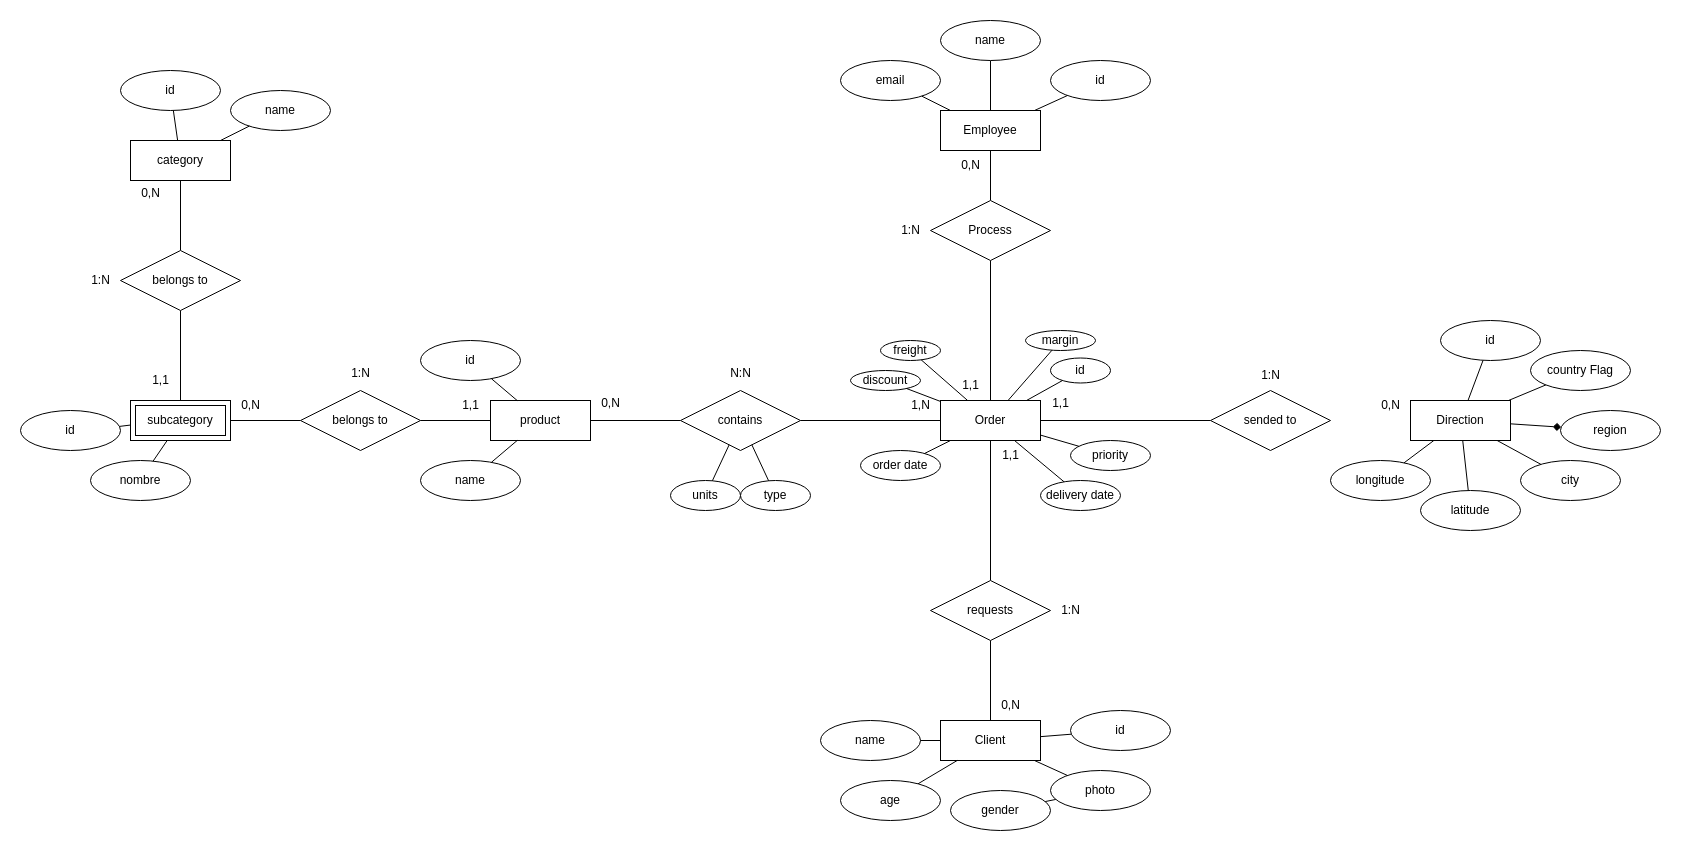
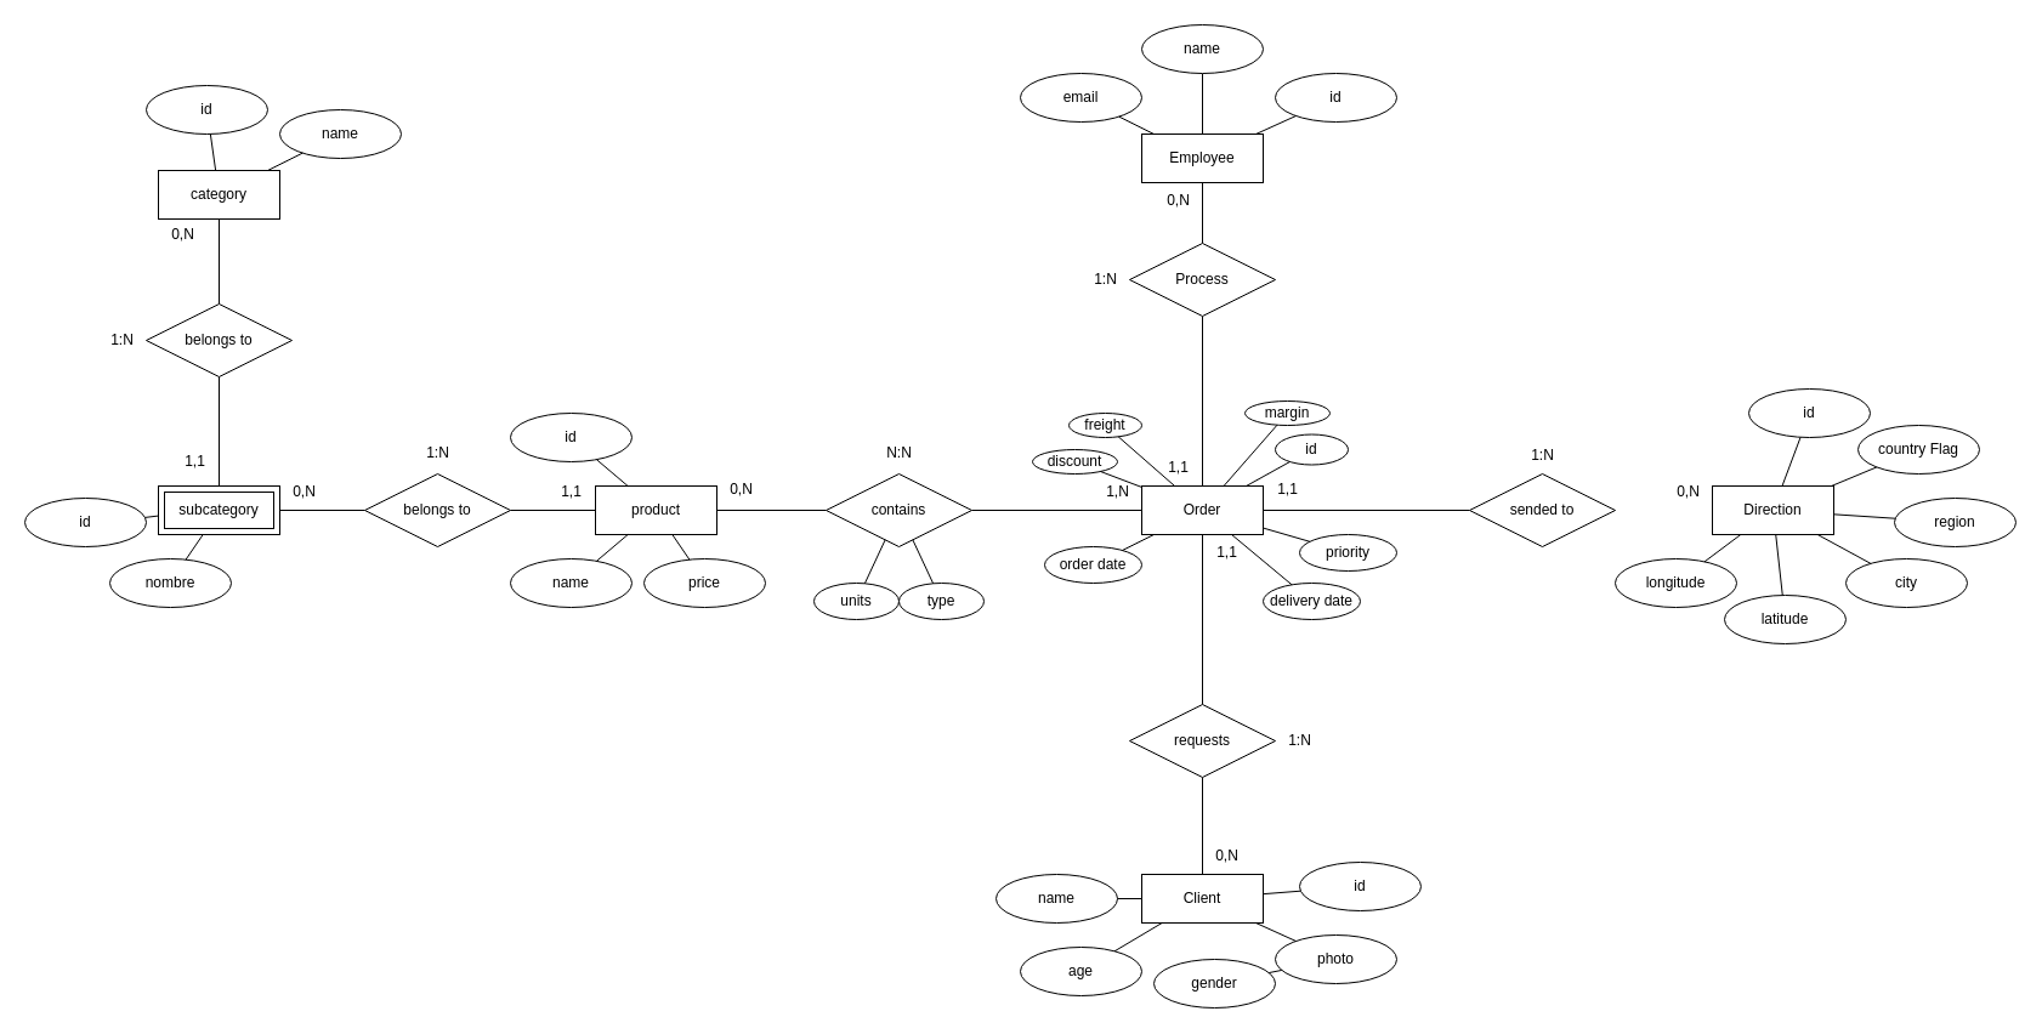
  <mxCell id="0" />
  <mxCell id="1" parent="0" />
  <mxCell id="2" style="edgeStyle=orthogonalEdgeStyle;rounded=0;orthogonalLoop=1;jettySize=auto;html=1;endArrow=none;endFill=0;" parent="1" source="4" target="20" edge="1"><mxGeometry relative="1" as="geometry" /></mxCell>
  <mxCell id="3" style="edgeStyle=orthogonalEdgeStyle;rounded=0;orthogonalLoop=1;jettySize=auto;html=1;endArrow=none;endFill=0;" parent="1" source="4" target="25" edge="1"><mxGeometry relative="1" as="geometry" /></mxCell>
  <mxCell id="4" value="Order" style="whiteSpace=wrap;html=1;align=center;" parent="1" vertex="1"><mxGeometry x="940" y="400" width="100" height="40" as="geometry" /></mxCell>
  <mxCell id="5" style="edgeStyle=orthogonalEdgeStyle;rounded=0;orthogonalLoop=1;jettySize=auto;html=1;endArrow=none;endFill=0;" parent="1" source="6" target="16" edge="1"><mxGeometry relative="1" as="geometry" /></mxCell>
  <mxCell id="6" value="product" style="whiteSpace=wrap;html=1;align=center;" parent="1" vertex="1"><mxGeometry x="490" y="400" width="100" height="40" as="geometry" /></mxCell>
  <mxCell id="7" style="edgeStyle=orthogonalEdgeStyle;rounded=0;orthogonalLoop=1;jettySize=auto;html=1;endArrow=none;endFill=0;" parent="1" source="8" target="24" edge="1"><mxGeometry relative="1" as="geometry" /></mxCell>
  <mxCell id="8" value="Client" style="whiteSpace=wrap;html=1;align=center;" parent="1" vertex="1"><mxGeometry x="940" y="720" width="100" height="40" as="geometry" /></mxCell>
  <mxCell id="9" style="edgeStyle=orthogonalEdgeStyle;rounded=0;orthogonalLoop=1;jettySize=auto;html=1;endArrow=none;endFill=0;" parent="1" source="10" target="22" edge="1"><mxGeometry relative="1" as="geometry" /></mxCell>
  <mxCell id="10" value="Employee" style="whiteSpace=wrap;html=1;align=center;" parent="1" vertex="1"><mxGeometry x="940" y="110" width="100" height="40" as="geometry" /></mxCell>
  <mxCell id="11" value="Direction" style="whiteSpace=wrap;html=1;align=center;" parent="1" vertex="1"><mxGeometry x="1410" y="400" width="100" height="40" as="geometry" /></mxCell>
  <mxCell id="12" value="category" style="whiteSpace=wrap;html=1;align=center;" parent="1" vertex="1"><mxGeometry x="130" y="140" width="100" height="40" as="geometry" /></mxCell>
  <mxCell id="13" style="edgeStyle=orthogonalEdgeStyle;rounded=0;orthogonalLoop=1;jettySize=auto;html=1;endArrow=none;endFill=0;" parent="1" source="14" target="18" edge="1"><mxGeometry relative="1" as="geometry" /></mxCell>
  <mxCell id="14" value="subcategory" style="shape=ext;margin=3;double=1;whiteSpace=wrap;html=1;align=center;" parent="1" vertex="1"><mxGeometry x="130" y="400" width="100" height="40" as="geometry" /></mxCell>
  <mxCell id="15" style="edgeStyle=orthogonalEdgeStyle;rounded=0;orthogonalLoop=1;jettySize=auto;html=1;endArrow=none;endFill=0;" parent="1" source="16" target="14" edge="1"><mxGeometry relative="1" as="geometry" /></mxCell>
  <mxCell id="16" value="belongs to" style="shape=rhombus;perimeter=rhombusPerimeter;whiteSpace=wrap;html=1;align=center;" parent="1" vertex="1"><mxGeometry x="300" y="390" width="120" height="60" as="geometry" /></mxCell>
  <mxCell id="17" style="edgeStyle=orthogonalEdgeStyle;rounded=0;orthogonalLoop=1;jettySize=auto;html=1;endArrow=none;endFill=0;" parent="1" source="18" target="12" edge="1"><mxGeometry relative="1" as="geometry" /></mxCell>
  <mxCell id="18" value="belongs to" style="shape=rhombus;perimeter=rhombusPerimeter;whiteSpace=wrap;html=1;align=center;" parent="1" vertex="1"><mxGeometry x="120" y="250" width="120" height="60" as="geometry" /></mxCell>
  <mxCell id="19" style="edgeStyle=orthogonalEdgeStyle;rounded=0;orthogonalLoop=1;jettySize=auto;html=1;endArrow=none;endFill=0;" parent="1" source="20" target="6" edge="1"><mxGeometry relative="1" as="geometry" /></mxCell>
  <mxCell id="20" value="contains" style="shape=rhombus;perimeter=rhombusPerimeter;whiteSpace=wrap;html=1;align=center;" parent="1" vertex="1"><mxGeometry x="680" y="390" width="120" height="60" as="geometry" /></mxCell>
  <mxCell id="21" style="edgeStyle=orthogonalEdgeStyle;rounded=0;orthogonalLoop=1;jettySize=auto;html=1;endArrow=none;endFill=0;" parent="1" source="22" target="4" edge="1"><mxGeometry relative="1" as="geometry" /></mxCell>
  <mxCell id="22" value="Process" style="shape=rhombus;perimeter=rhombusPerimeter;whiteSpace=wrap;html=1;align=center;" parent="1" vertex="1"><mxGeometry x="930" y="200" width="120" height="60" as="geometry" /></mxCell>
  <mxCell id="23" style="edgeStyle=orthogonalEdgeStyle;rounded=0;orthogonalLoop=1;jettySize=auto;html=1;endArrow=none;endFill=0;" parent="1" source="24" target="4" edge="1"><mxGeometry relative="1" as="geometry" /></mxCell>
  <mxCell id="24" value="requests" style="shape=rhombus;perimeter=rhombusPerimeter;whiteSpace=wrap;html=1;align=center;" parent="1" vertex="1"><mxGeometry x="930" y="580" width="120" height="60" as="geometry" /></mxCell>
  <mxCell id="25" value="sended to" style="shape=rhombus;perimeter=rhombusPerimeter;whiteSpace=wrap;html=1;align=center;" parent="1" vertex="1"><mxGeometry x="1210" y="390" width="120" height="60" as="geometry" /></mxCell>
  <mxCell id="26" value="id" style="ellipse;whiteSpace=wrap;html=1;align=center;" parent="1" vertex="1"><mxGeometry x="1050" y="357.5" width="60" height="25" as="geometry" /></mxCell>
  <mxCell id="27" value="units" style="ellipse;whiteSpace=wrap;html=1;align=center;" parent="1" vertex="1"><mxGeometry x="670" y="480" width="70" height="30" as="geometry" /></mxCell>
  <mxCell id="28" value="type" style="ellipse;whiteSpace=wrap;html=1;align=center;" parent="1" vertex="1"><mxGeometry x="740" y="480" width="70" height="30" as="geometry" /></mxCell>
  <mxCell id="29" value="priority" style="ellipse;whiteSpace=wrap;html=1;align=center;" parent="1" vertex="1"><mxGeometry x="1070" y="440" width="80" height="30" as="geometry" /></mxCell>
  <mxCell id="30" value="delivery date" style="ellipse;whiteSpace=wrap;html=1;align=center;" parent="1" vertex="1"><mxGeometry x="1040" y="480" width="80" height="30" as="geometry" /></mxCell>
  <mxCell id="31" value="order date" style="ellipse;whiteSpace=wrap;html=1;align=center;" parent="1" vertex="1"><mxGeometry x="860" y="450" width="80" height="30" as="geometry" /></mxCell>
  <mxCell id="32" value="discount" style="ellipse;whiteSpace=wrap;html=1;align=center;" parent="1" vertex="1"><mxGeometry x="850" y="370" width="70" height="20" as="geometry" /></mxCell>
  <mxCell id="33" value="freight" style="ellipse;whiteSpace=wrap;html=1;align=center;" parent="1" vertex="1"><mxGeometry x="880" y="340" width="60" height="20" as="geometry" /></mxCell>
  <mxCell id="34" value="margin" style="ellipse;whiteSpace=wrap;html=1;align=center;" parent="1" vertex="1"><mxGeometry x="1025" y="330" width="70" height="20" as="geometry" /></mxCell>
  <mxCell id="35" value="" style="endArrow=none;html=1;rounded=0;" parent="1" source="4" target="26" edge="1"><mxGeometry relative="1" as="geometry"><mxPoint x="840" y="340" as="sourcePoint" /><mxPoint x="1000" y="340" as="targetPoint" /></mxGeometry></mxCell>
  <mxCell id="36" value="" style="endArrow=none;html=1;rounded=0;" parent="1" source="4" target="34" edge="1"><mxGeometry relative="1" as="geometry"><mxPoint x="1037" y="410" as="sourcePoint" /><mxPoint x="1100" y="376" as="targetPoint" /></mxGeometry></mxCell>
  <mxCell id="37" value="" style="endArrow=none;html=1;rounded=0;" parent="1" source="31" target="4" edge="1"><mxGeometry relative="1" as="geometry"><mxPoint x="1047" y="420" as="sourcePoint" /><mxPoint x="1110" y="386" as="targetPoint" /></mxGeometry></mxCell>
  <mxCell id="38" value="" style="endArrow=none;html=1;rounded=0;" parent="1" source="4" target="29" edge="1"><mxGeometry relative="1" as="geometry"><mxPoint x="1057" y="430" as="sourcePoint" /><mxPoint x="1120" y="396" as="targetPoint" /></mxGeometry></mxCell>
  <mxCell id="39" value="" style="endArrow=none;html=1;rounded=0;" parent="1" source="4" target="30" edge="1"><mxGeometry relative="1" as="geometry"><mxPoint x="1067" y="440" as="sourcePoint" /><mxPoint x="1130" y="406" as="targetPoint" /></mxGeometry></mxCell>
  <mxCell id="40" value="" style="endArrow=none;html=1;rounded=0;" parent="1" source="20" target="28" edge="1"><mxGeometry relative="1" as="geometry"><mxPoint x="1077" y="450" as="sourcePoint" /><mxPoint x="1140" y="416" as="targetPoint" /></mxGeometry></mxCell>
  <mxCell id="41" value="" style="endArrow=none;html=1;rounded=0;" parent="1" source="20" target="27" edge="1"><mxGeometry relative="1" as="geometry"><mxPoint x="1087" y="460" as="sourcePoint" /><mxPoint x="1150" y="426" as="targetPoint" /></mxGeometry></mxCell>
  <mxCell id="42" value="" style="endArrow=none;html=1;rounded=0;" parent="1" source="4" target="32" edge="1"><mxGeometry relative="1" as="geometry"><mxPoint x="1097" y="470" as="sourcePoint" /><mxPoint x="1160" y="436" as="targetPoint" /></mxGeometry></mxCell>
  <mxCell id="43" value="" style="endArrow=none;html=1;rounded=0;" parent="1" source="4" target="33" edge="1"><mxGeometry relative="1" as="geometry"><mxPoint x="1107" y="480" as="sourcePoint" /><mxPoint x="1170" y="446" as="targetPoint" /></mxGeometry></mxCell>
  <mxCell id="44" value="id" style="ellipse;whiteSpace=wrap;html=1;align=center;" parent="1" vertex="1"><mxGeometry x="1050" y="60" width="100" height="40" as="geometry" /></mxCell>
  <mxCell id="45" value="" style="endArrow=none;html=1;rounded=0;" parent="1" source="10" target="44" edge="1"><mxGeometry relative="1" as="geometry"><mxPoint x="1080" y="170" as="sourcePoint" /><mxPoint x="1240" y="170" as="targetPoint" /></mxGeometry></mxCell>
  <mxCell id="46" value="" style="endArrow=none;html=1;rounded=0;" parent="1" source="49" target="10" edge="1"><mxGeometry relative="1" as="geometry"><mxPoint x="1050" y="135" as="sourcePoint" /><mxPoint x="990" y="130" as="targetPoint" /></mxGeometry></mxCell>
  <mxCell id="47" value="" style="endArrow=none;html=1;rounded=0;" parent="1" source="48" target="10" edge="1"><mxGeometry relative="1" as="geometry"><mxPoint x="1060" y="145" as="sourcePoint" /><mxPoint x="1152" y="135" as="targetPoint" /></mxGeometry></mxCell>
  <mxCell id="48" value="name" style="ellipse;whiteSpace=wrap;html=1;align=center;" parent="1" vertex="1"><mxGeometry x="940" y="20" width="100" height="40" as="geometry" /></mxCell>
  <mxCell id="49" value="email" style="ellipse;whiteSpace=wrap;html=1;align=center;" parent="1" vertex="1"><mxGeometry x="840" y="60" width="100" height="40" as="geometry" /></mxCell>
  <mxCell id="50" value="id" style="ellipse;whiteSpace=wrap;html=1;align=center;" parent="1" vertex="1"><mxGeometry x="1070" y="710" width="100" height="40" as="geometry" /></mxCell>
  <mxCell id="51" value="photo" style="ellipse;whiteSpace=wrap;html=1;align=center;" parent="1" vertex="1"><mxGeometry x="1050" y="770" width="100" height="40" as="geometry" /></mxCell>
  <mxCell id="52" value="gender" style="ellipse;whiteSpace=wrap;html=1;align=center;" parent="1" vertex="1"><mxGeometry x="950" y="790" width="100" height="40" as="geometry" /></mxCell>
  <mxCell id="53" value="age" style="ellipse;whiteSpace=wrap;html=1;align=center;" parent="1" vertex="1"><mxGeometry x="840" y="780" width="100" height="40" as="geometry" /></mxCell>
  <mxCell id="54" value="name" style="ellipse;whiteSpace=wrap;html=1;align=center;" parent="1" vertex="1"><mxGeometry x="820" y="720" width="100" height="40" as="geometry" /></mxCell>
  <mxCell id="55" value="" style="endArrow=none;html=1;rounded=0;" parent="1" source="54" target="8" edge="1"><mxGeometry relative="1" as="geometry"><mxPoint x="710" y="660" as="sourcePoint" /><mxPoint x="870" y="660" as="targetPoint" /></mxGeometry></mxCell>
  <mxCell id="56" value="" style="endArrow=none;html=1;rounded=0;" parent="1" source="51" target="8" edge="1"><mxGeometry relative="1" as="geometry"><mxPoint x="927" y="763" as="sourcePoint" /><mxPoint x="950" y="758" as="targetPoint" /></mxGeometry></mxCell>
  <mxCell id="57" value="" style="endArrow=none;html=1;rounded=0;" parent="1" source="52" target="51" edge="1"><mxGeometry relative="1" as="geometry"><mxPoint x="937" y="773" as="sourcePoint" /><mxPoint x="960" y="768" as="targetPoint" /></mxGeometry></mxCell>
  <mxCell id="58" value="" style="endArrow=none;html=1;rounded=0;" parent="1" source="53" target="8" edge="1"><mxGeometry relative="1" as="geometry"><mxPoint x="947" y="783" as="sourcePoint" /><mxPoint x="970" y="778" as="targetPoint" /></mxGeometry></mxCell>
  <mxCell id="59" value="" style="endArrow=none;html=1;rounded=0;" parent="1" source="50" target="8" edge="1"><mxGeometry relative="1" as="geometry"><mxPoint x="957" y="793" as="sourcePoint" /><mxPoint x="980" y="788" as="targetPoint" /></mxGeometry></mxCell>
  <mxCell id="60" value="id" style="ellipse;whiteSpace=wrap;html=1;align=center;" parent="1" vertex="1"><mxGeometry x="1440" y="320" width="100" height="40" as="geometry" /></mxCell>
  <mxCell id="61" value="" style="endArrow=none;html=1;rounded=0;" parent="1" source="11" target="60" edge="1"><mxGeometry relative="1" as="geometry"><mxPoint x="1610" y="380" as="sourcePoint" /><mxPoint x="1470" y="480" as="targetPoint" /></mxGeometry></mxCell>
  <mxCell id="62" value="country Flag" style="ellipse;whiteSpace=wrap;html=1;align=center;" parent="1" vertex="1"><mxGeometry x="1530" y="350" width="100" height="40" as="geometry" /></mxCell>
  <mxCell id="63" value="" style="endArrow=none;html=1;rounded=0;" parent="1" source="11" target="62" edge="1"><mxGeometry relative="1" as="geometry"><mxPoint x="1620" y="390" as="sourcePoint" /><mxPoint x="1480" y="490" as="targetPoint" /></mxGeometry></mxCell>
  <mxCell id="64" value="region" style="ellipse;whiteSpace=wrap;html=1;align=center;" parent="1" vertex="1"><mxGeometry x="1560" y="410" width="100" height="40" as="geometry" /></mxCell>
- <mxCell id="65" value="" style="endArrow=diamond;html=1;rounded=0;" parent="1" source="11" target="64" edge="1"><mxGeometry relative="1" as="geometry"><mxPoint x="1630" y="400" as="sourcePoint" /><mxPoint x="1490" y="500" as="targetPoint" /></mxGeometry></mxCell>
+ <mxCell id="65" value="" style="endArrow=none;html=1;rounded=0;" parent="1" source="11" target="64" edge="1"><mxGeometry relative="1" as="geometry"><mxPoint x="1630" y="400" as="sourcePoint" /><mxPoint x="1490" y="500" as="targetPoint" /></mxGeometry></mxCell>
  <mxCell id="66" value="city" style="ellipse;whiteSpace=wrap;html=1;align=center;" parent="1" vertex="1"><mxGeometry x="1520" y="460" width="100" height="40" as="geometry" /></mxCell>
  <mxCell id="67" value="" style="endArrow=none;html=1;rounded=0;" parent="1" source="11" target="66" edge="1"><mxGeometry relative="1" as="geometry"><mxPoint x="1640" y="410" as="sourcePoint" /><mxPoint x="1500" y="510" as="targetPoint" /></mxGeometry></mxCell>
  <mxCell id="68" value="latitude" style="ellipse;whiteSpace=wrap;html=1;align=center;" parent="1" vertex="1"><mxGeometry x="1420" y="490" width="100" height="40" as="geometry" /></mxCell>
  <mxCell id="69" value="" style="endArrow=none;html=1;rounded=0;" parent="1" source="11" target="68" edge="1"><mxGeometry relative="1" as="geometry"><mxPoint x="1650" y="420" as="sourcePoint" /><mxPoint x="1510" y="520" as="targetPoint" /></mxGeometry></mxCell>
  <mxCell id="70" value="longitude" style="ellipse;whiteSpace=wrap;html=1;align=center;" parent="1" vertex="1"><mxGeometry x="1330" y="460" width="100" height="40" as="geometry" /></mxCell>
  <mxCell id="71" value="" style="endArrow=none;html=1;rounded=0;" parent="1" source="11" target="70" edge="1"><mxGeometry relative="1" as="geometry"><mxPoint x="1660" y="430" as="sourcePoint" /><mxPoint x="1520" y="530" as="targetPoint" /></mxGeometry></mxCell>
  <mxCell id="72" value="id" style="ellipse;whiteSpace=wrap;html=1;align=center;" parent="1" vertex="1"><mxGeometry x="120" y="70" width="100" height="40" as="geometry" /></mxCell>
  <mxCell id="73" value="name" style="ellipse;whiteSpace=wrap;html=1;align=center;" parent="1" vertex="1"><mxGeometry x="230" y="90" width="100" height="40" as="geometry" /></mxCell>
  <mxCell id="74" value="" style="endArrow=none;html=1;rounded=0;" parent="1" source="12" target="73" edge="1"><mxGeometry relative="1" as="geometry"><mxPoint x="390" y="270" as="sourcePoint" /><mxPoint x="550" y="270" as="targetPoint" /></mxGeometry></mxCell>
  <mxCell id="75" value="" style="endArrow=none;html=1;rounded=0;" parent="1" source="12" target="72" edge="1"><mxGeometry relative="1" as="geometry"><mxPoint x="400" y="280" as="sourcePoint" /><mxPoint x="374" y="130" as="targetPoint" /></mxGeometry></mxCell>
  <mxCell id="76" value="id" style="ellipse;whiteSpace=wrap;html=1;align=center;" parent="1" vertex="1"><mxGeometry x="20" y="410" width="100" height="40" as="geometry" /></mxCell>
  <mxCell id="77" value="nombre" style="ellipse;whiteSpace=wrap;html=1;align=center;" parent="1" vertex="1"><mxGeometry x="90" y="460" width="100" height="40" as="geometry" /></mxCell>
  <mxCell id="78" value="" style="endArrow=none;html=1;rounded=0;" parent="1" source="76" target="14" edge="1"><mxGeometry relative="1" as="geometry"><mxPoint x="390" y="470" as="sourcePoint" /><mxPoint x="550" y="470" as="targetPoint" /></mxGeometry></mxCell>
  <mxCell id="79" value="" style="endArrow=none;html=1;rounded=0;" parent="1" source="77" target="14" edge="1"><mxGeometry relative="1" as="geometry"><mxPoint x="100" y="512" as="sourcePoint" /><mxPoint x="168" y="450" as="targetPoint" /></mxGeometry></mxCell>
  <mxCell id="80" value="id" style="ellipse;whiteSpace=wrap;html=1;align=center;" parent="1" vertex="1"><mxGeometry x="420" y="340" width="100" height="40" as="geometry" /></mxCell>
+ <mxCell id="81" value="price" style="ellipse;whiteSpace=wrap;html=1;align=center;" parent="1" vertex="1"><mxGeometry x="530" y="460" width="100" height="40" as="geometry" /></mxCell>
  <mxCell id="82" value="name" style="ellipse;whiteSpace=wrap;html=1;align=center;" parent="1" vertex="1"><mxGeometry x="420" y="460" width="100" height="40" as="geometry" /></mxCell>
  <mxCell id="83" value="" style="endArrow=none;html=1;rounded=0;" parent="1" source="80" target="6" edge="1"><mxGeometry relative="1" as="geometry"><mxPoint x="390" y="370" as="sourcePoint" /><mxPoint x="550" y="370" as="targetPoint" /></mxGeometry></mxCell>
  <mxCell id="84" value="" style="endArrow=none;html=1;rounded=0;" parent="1" source="82" target="6" edge="1"><mxGeometry relative="1" as="geometry"><mxPoint x="410" y="390" as="sourcePoint" /><mxPoint x="570" y="390" as="targetPoint" /></mxGeometry></mxCell>
+ <mxCell id="85" value="" style="endArrow=none;html=1;rounded=0;" parent="1" source="81" target="6" edge="1"><mxGeometry relative="1" as="geometry"><mxPoint x="420" y="400" as="sourcePoint" /><mxPoint x="580" y="400" as="targetPoint" /></mxGeometry></mxCell>
  <mxCell id="86" value="1,1" style="text;html=1;align=center;verticalAlign=middle;resizable=0;points=[];autosize=1;strokeColor=none;fillColor=none;" vertex="1" parent="1"><mxGeometry x="1040" y="388" width="40" height="30" as="geometry" /></mxCell>
  <mxCell id="87" value="0,N" style="text;html=1;align=center;verticalAlign=middle;resizable=0;points=[];autosize=1;strokeColor=none;fillColor=none;" vertex="1" parent="1"><mxGeometry x="1370" y="390" width="40" height="30" as="geometry" /></mxCell>
  <mxCell id="88" value="1:N" style="text;html=1;align=center;verticalAlign=middle;resizable=0;points=[];autosize=1;strokeColor=none;fillColor=none;" vertex="1" parent="1"><mxGeometry x="1250" y="360" width="40" height="30" as="geometry" /></mxCell>
  <mxCell id="89" value="1,1" style="text;html=1;align=center;verticalAlign=middle;resizable=0;points=[];autosize=1;strokeColor=none;fillColor=none;" vertex="1" parent="1"><mxGeometry x="950" y="370" width="40" height="30" as="geometry" /></mxCell>
  <mxCell id="90" value="0,N" style="text;html=1;align=center;verticalAlign=middle;resizable=0;points=[];autosize=1;strokeColor=none;fillColor=none;" vertex="1" parent="1"><mxGeometry x="950" y="150" width="40" height="30" as="geometry" /></mxCell>
  <mxCell id="91" value="1:N" style="text;html=1;align=center;verticalAlign=middle;resizable=0;points=[];autosize=1;strokeColor=none;fillColor=none;" vertex="1" parent="1"><mxGeometry x="890" y="215" width="40" height="30" as="geometry" /></mxCell>
  <mxCell id="92" value="1,N" style="text;html=1;align=center;verticalAlign=middle;resizable=0;points=[];autosize=1;strokeColor=none;fillColor=none;" vertex="1" parent="1"><mxGeometry x="900" y="390" width="40" height="30" as="geometry" /></mxCell>
  <mxCell id="93" value="0,N" style="text;html=1;align=center;verticalAlign=middle;resizable=0;points=[];autosize=1;strokeColor=none;fillColor=none;" vertex="1" parent="1"><mxGeometry x="590" y="388" width="40" height="30" as="geometry" /></mxCell>
  <mxCell id="94" value="N:N" style="text;html=1;align=center;verticalAlign=middle;resizable=0;points=[];autosize=1;strokeColor=none;fillColor=none;" vertex="1" parent="1"><mxGeometry x="720" y="357.5" width="40" height="30" as="geometry" /></mxCell>
  <mxCell id="95" value="0,N" style="text;html=1;align=center;verticalAlign=middle;resizable=0;points=[];autosize=1;strokeColor=none;fillColor=none;" vertex="1" parent="1"><mxGeometry x="230" y="390" width="40" height="30" as="geometry" /></mxCell>
  <mxCell id="96" value="1,1" style="text;html=1;align=center;verticalAlign=middle;resizable=0;points=[];autosize=1;strokeColor=none;fillColor=none;" vertex="1" parent="1"><mxGeometry x="450" y="390" width="40" height="30" as="geometry" /></mxCell>
  <mxCell id="97" value="0,N" style="text;html=1;align=center;verticalAlign=middle;resizable=0;points=[];autosize=1;strokeColor=none;fillColor=none;" vertex="1" parent="1"><mxGeometry x="130" y="178" width="40" height="30" as="geometry" /></mxCell>
  <mxCell id="98" value="1,1" style="text;html=1;align=center;verticalAlign=middle;resizable=0;points=[];autosize=1;strokeColor=none;fillColor=none;" vertex="1" parent="1"><mxGeometry x="140" y="365" width="40" height="30" as="geometry" /></mxCell>
  <mxCell id="99" value="1:N" style="text;html=1;align=center;verticalAlign=middle;resizable=0;points=[];autosize=1;strokeColor=none;fillColor=none;" vertex="1" parent="1"><mxGeometry x="80" y="265" width="40" height="30" as="geometry" /></mxCell>
  <mxCell id="100" value="1:N" style="text;html=1;align=center;verticalAlign=middle;resizable=0;points=[];autosize=1;strokeColor=none;fillColor=none;" vertex="1" parent="1"><mxGeometry x="340" y="357.5" width="40" height="30" as="geometry" /></mxCell>
  <mxCell id="101" value="0,N" style="text;html=1;align=center;verticalAlign=middle;resizable=0;points=[];autosize=1;strokeColor=none;fillColor=none;" vertex="1" parent="1"><mxGeometry x="990" y="690" width="40" height="30" as="geometry" /></mxCell>
  <mxCell id="102" value="1,1" style="text;html=1;align=center;verticalAlign=middle;resizable=0;points=[];autosize=1;strokeColor=none;fillColor=none;" vertex="1" parent="1"><mxGeometry x="990" y="440" width="40" height="30" as="geometry" /></mxCell>
  <mxCell id="103" value="1:N" style="text;html=1;align=center;verticalAlign=middle;resizable=0;points=[];autosize=1;strokeColor=none;fillColor=none;" vertex="1" parent="1"><mxGeometry x="1050" y="595" width="40" height="30" as="geometry" /></mxCell>
